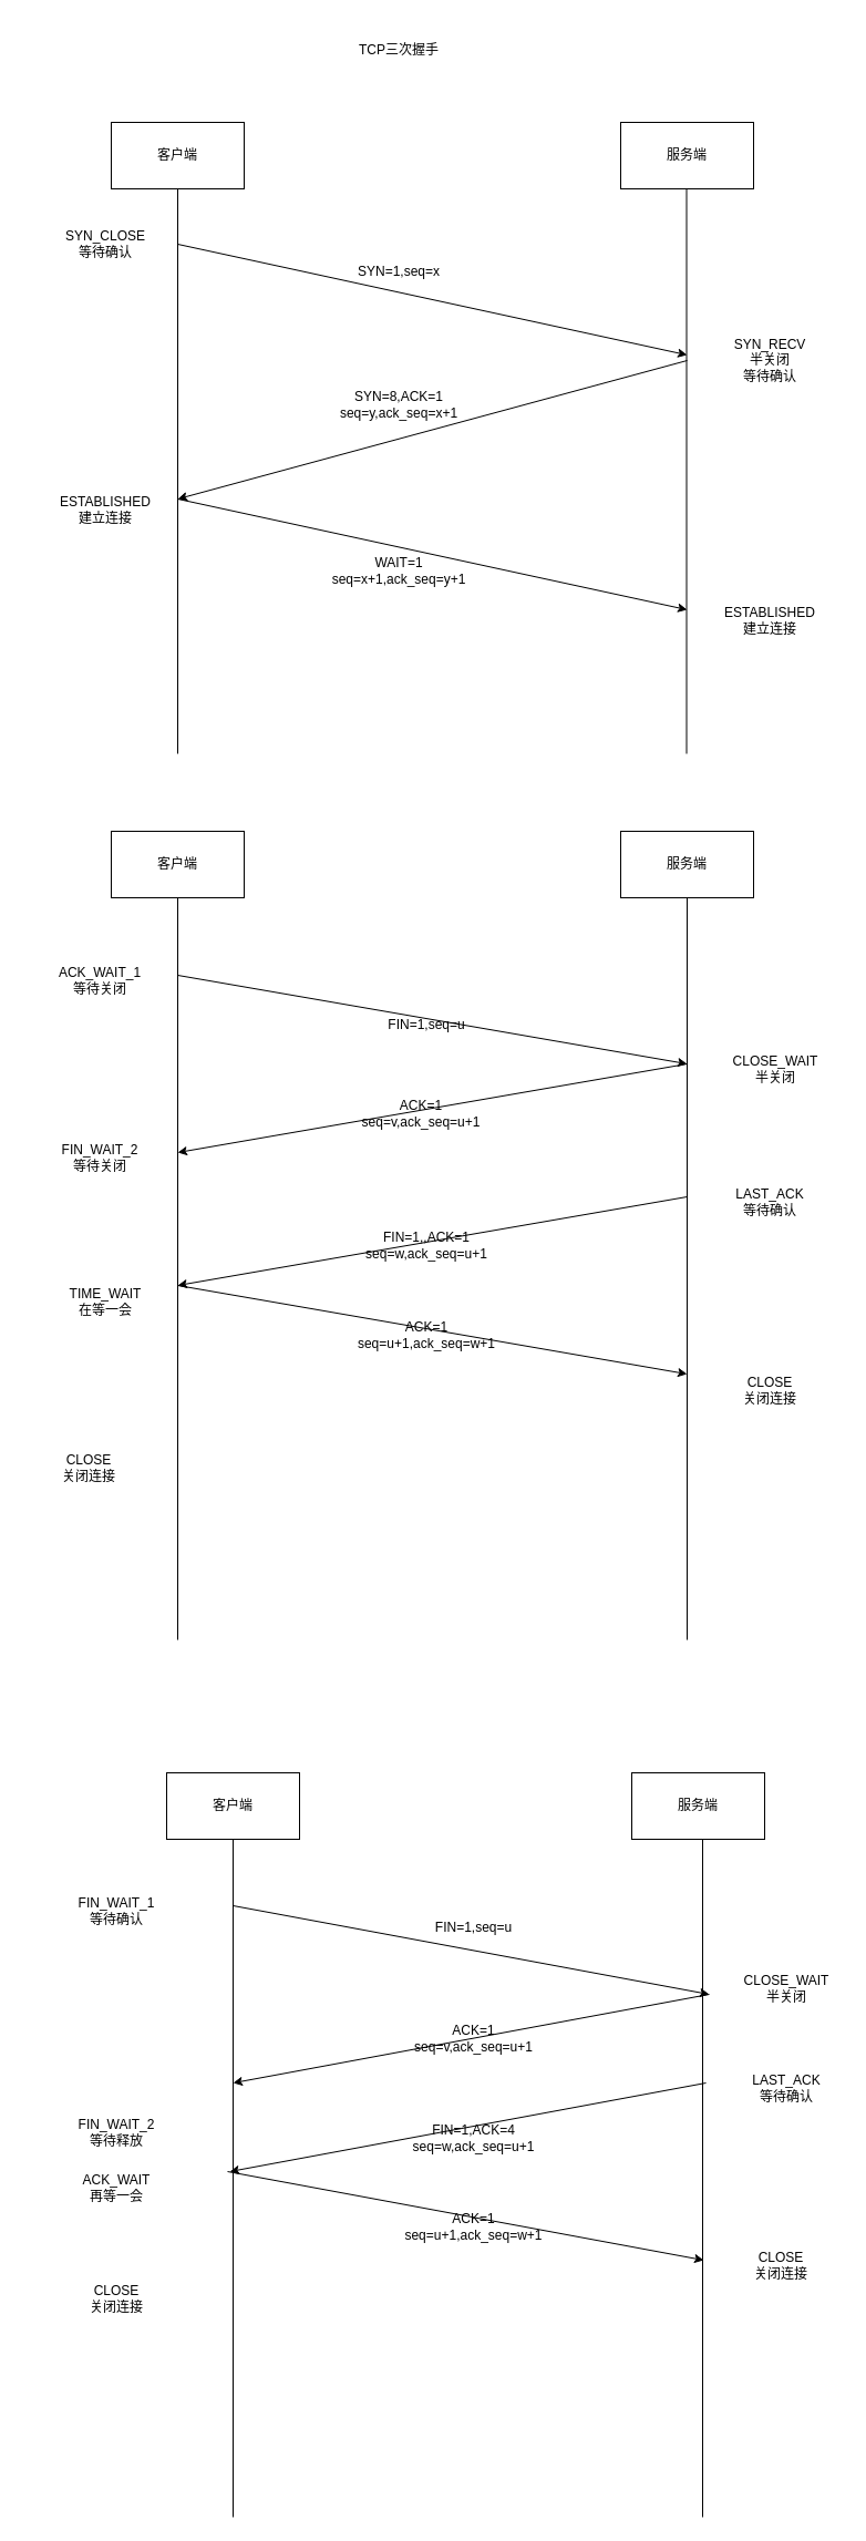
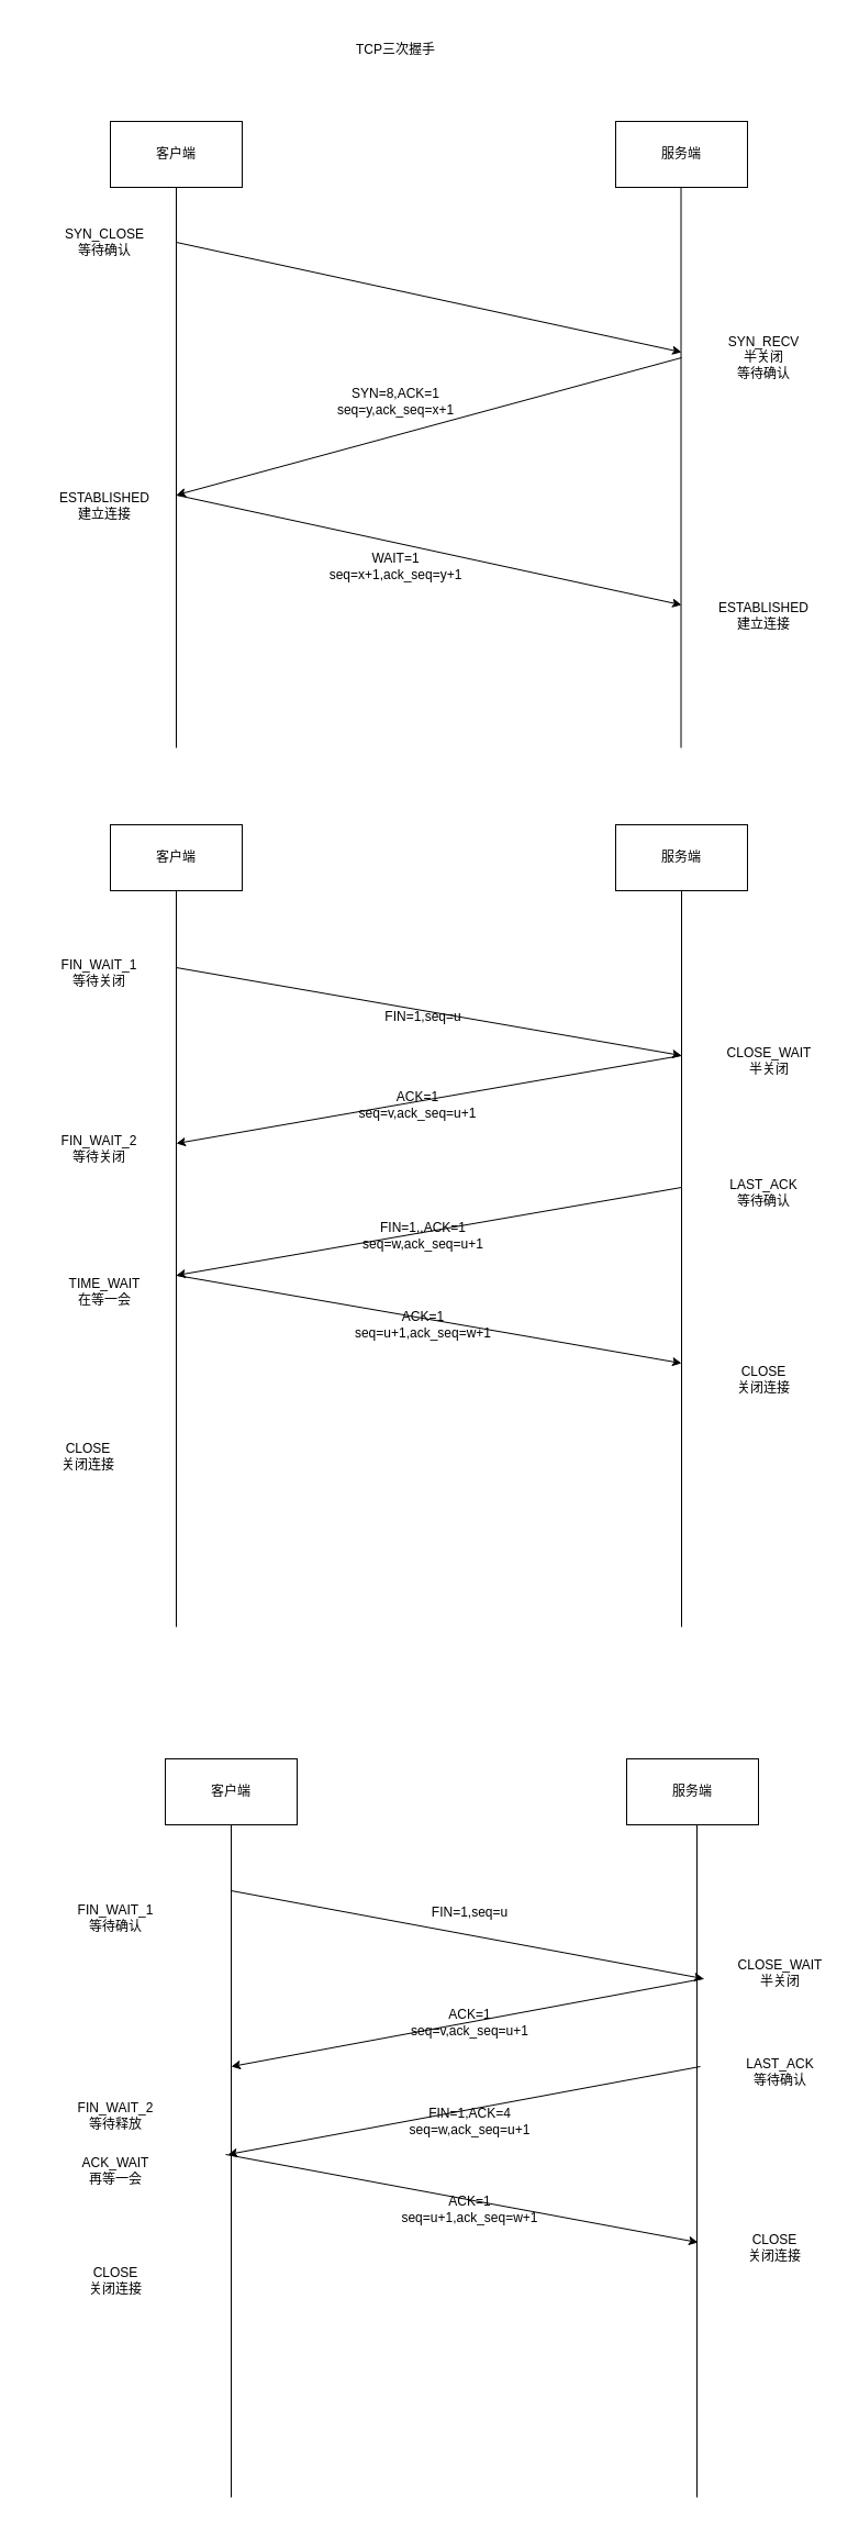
  <mxCell id="0" />
  <mxCell id="1" parent="0" />
  <mxCell id="2" value="客户端" style="rounded=0;whiteSpace=wrap;html=1;" parent="1" vertex="1"><mxGeometry x="100" y="110" width="120" height="60" as="geometry" /></mxCell>
  <mxCell id="3" value="服务端" style="rounded=0;whiteSpace=wrap;html=1;" parent="1" vertex="1"><mxGeometry x="560" y="110" width="120" height="60" as="geometry" /></mxCell>
  <mxCell id="4" value="" style="endArrow=none;html=1;" parent="1" edge="1"><mxGeometry width="50" height="50" relative="1" as="geometry"><mxPoint x="160" y="680" as="sourcePoint" /><mxPoint x="160" y="170" as="targetPoint" /></mxGeometry></mxCell>
  <mxCell id="5" value="" style="endArrow=none;html=1;" parent="1" edge="1"><mxGeometry width="50" height="50" relative="1" as="geometry"><mxPoint x="619.5" y="680" as="sourcePoint" /><mxPoint x="619.5" y="170" as="targetPoint" /></mxGeometry></mxCell>
  <mxCell id="6" value="SYN_CLOSE&lt;br&gt;等待确认" style="text;html=1;strokeColor=none;fillColor=none;align=center;verticalAlign=middle;whiteSpace=wrap;rounded=0;" parent="1" vertex="1"><mxGeometry x="50" y="200" width="90" height="40" as="geometry" /></mxCell>
  <mxCell id="7" value="" style="endArrow=classic;html=1;" parent="1" edge="1"><mxGeometry width="50" height="50" relative="1" as="geometry"><mxPoint x="160" y="220" as="sourcePoint" /><mxPoint x="620" y="320" as="targetPoint" /></mxGeometry></mxCell>
- <mxCell id="8" value="SYN=1,seq=x" style="text;html=1;strokeColor=none;fillColor=none;align=center;verticalAlign=middle;whiteSpace=wrap;rounded=0;" parent="1" vertex="1"><mxGeometry x="300" y="220" width="120" height="50" as="geometry" /></mxCell>
  <mxCell id="9" value="SYN_RECV&lt;br&gt;半关闭&lt;br&gt;等待确认" style="text;html=1;strokeColor=none;fillColor=none;align=center;verticalAlign=middle;whiteSpace=wrap;rounded=0;" parent="1" vertex="1"><mxGeometry x="630" y="300" width="130" height="50" as="geometry" /></mxCell>
  <mxCell id="10" value="" style="endArrow=classic;html=1;" parent="1" edge="1"><mxGeometry width="50" height="50" relative="1" as="geometry"><mxPoint x="620" y="325" as="sourcePoint" /><mxPoint x="160" y="450" as="targetPoint" /></mxGeometry></mxCell>
  <mxCell id="11" value="SYN=8,ACK=1&lt;br&gt;seq=y,ack_seq=x+1" style="text;html=1;strokeColor=none;fillColor=none;align=center;verticalAlign=middle;whiteSpace=wrap;rounded=0;" parent="1" vertex="1"><mxGeometry x="300" y="340" width="120" height="50" as="geometry" /></mxCell>
  <mxCell id="12" value="ESTABLISHED&lt;br&gt;建立连接" style="text;html=1;strokeColor=none;fillColor=none;align=center;verticalAlign=middle;whiteSpace=wrap;rounded=0;" parent="1" vertex="1"><mxGeometry x="50" y="430" width="90" height="60" as="geometry" /></mxCell>
  <mxCell id="13" value="" style="endArrow=classic;html=1;" parent="1" edge="1"><mxGeometry width="50" height="50" relative="1" as="geometry"><mxPoint x="160" y="450" as="sourcePoint" /><mxPoint x="620" y="550" as="targetPoint" /></mxGeometry></mxCell>
  <mxCell id="14" value="WAIT=1&lt;br&gt;seq=x+1,ack_seq=y+1" style="text;html=1;strokeColor=none;fillColor=none;align=center;verticalAlign=middle;whiteSpace=wrap;rounded=0;" parent="1" vertex="1"><mxGeometry x="300" y="490" width="120" height="50" as="geometry" /></mxCell>
  <mxCell id="15" value="ESTABLISHED&lt;br&gt;建立连接" style="text;html=1;strokeColor=none;fillColor=none;align=center;verticalAlign=middle;whiteSpace=wrap;rounded=0;" parent="1" vertex="1"><mxGeometry x="650" y="530" width="90" height="60" as="geometry" /></mxCell>
  <mxCell id="16" value="TCP三次握手" style="text;html=1;strokeColor=none;fillColor=none;align=center;verticalAlign=middle;whiteSpace=wrap;rounded=0;" parent="1" vertex="1"><mxGeometry x="210" y="20" width="300" height="50" as="geometry" /></mxCell>
  <mxCell id="17" value="客户端" style="rounded=0;whiteSpace=wrap;html=1;" parent="1" vertex="1"><mxGeometry x="100" y="750" width="120" height="60" as="geometry" /></mxCell>
  <mxCell id="18" value="服务端" style="rounded=0;whiteSpace=wrap;html=1;" parent="1" vertex="1"><mxGeometry x="560" y="750" width="120" height="60" as="geometry" /></mxCell>
  <mxCell id="19" value="" style="endArrow=none;html=1;entryX=0.5;entryY=1;entryDx=0;entryDy=0;" parent="1" target="17" edge="1"><mxGeometry width="50" height="50" relative="1" as="geometry"><mxPoint x="160" y="1480" as="sourcePoint" /><mxPoint x="180" y="920" as="targetPoint" /></mxGeometry></mxCell>
  <mxCell id="20" value="" style="endArrow=none;html=1;entryX=0.5;entryY=1;entryDx=0;entryDy=0;" parent="1" target="18" edge="1"><mxGeometry width="50" height="50" relative="1" as="geometry"><mxPoint x="620" y="1480" as="sourcePoint" /><mxPoint x="650" y="890" as="targetPoint" /></mxGeometry></mxCell>
- <mxCell id="21" value="ACK_WAIT_1&lt;br&gt;等待关闭" style="text;html=1;strokeColor=none;fillColor=none;align=center;verticalAlign=middle;whiteSpace=wrap;rounded=0;" parent="1" vertex="1"><mxGeometry x="30" y="840" width="120" height="90" as="geometry" /></mxCell>
+ <mxCell id="21" value="FIN_WAIT_1&lt;br&gt;等待关闭" style="text;html=1;strokeColor=none;fillColor=none;align=center;verticalAlign=middle;whiteSpace=wrap;rounded=0;" parent="1" vertex="1"><mxGeometry x="30" y="840" width="120" height="90" as="geometry" /></mxCell>
  <mxCell id="22" value="" style="endArrow=classic;html=1;" parent="1" edge="1"><mxGeometry width="50" height="50" relative="1" as="geometry"><mxPoint x="160" y="880" as="sourcePoint" /><mxPoint x="620" y="960" as="targetPoint" /></mxGeometry></mxCell>
  <mxCell id="23" value="FIN=1,seq=u" style="text;html=1;strokeColor=none;fillColor=none;align=center;verticalAlign=middle;whiteSpace=wrap;rounded=0;" parent="1" vertex="1"><mxGeometry x="290" y="890" width="190" height="70" as="geometry" /></mxCell>
  <mxCell id="24" value="CLOSE_WAIT&lt;br&gt;半关闭" style="text;html=1;strokeColor=none;fillColor=none;align=center;verticalAlign=middle;whiteSpace=wrap;rounded=0;" parent="1" vertex="1"><mxGeometry x="640" y="920" width="120" height="90" as="geometry" /></mxCell>
  <mxCell id="25" value="" style="endArrow=classic;html=1;" parent="1" edge="1"><mxGeometry width="50" height="50" relative="1" as="geometry"><mxPoint x="620" y="960" as="sourcePoint" /><mxPoint x="160" y="1040" as="targetPoint" /></mxGeometry></mxCell>
  <mxCell id="26" value="ACK=1&lt;br&gt;seq=v,ack_seq=u+1" style="text;html=1;strokeColor=none;fillColor=none;align=center;verticalAlign=middle;whiteSpace=wrap;rounded=0;" parent="1" vertex="1"><mxGeometry x="290" y="960" width="180" height="90" as="geometry" /></mxCell>
  <mxCell id="27" value="FIN_WAIT_2&lt;br&gt;等待关闭" style="text;html=1;strokeColor=none;fillColor=none;align=center;verticalAlign=middle;whiteSpace=wrap;rounded=0;" parent="1" vertex="1"><mxGeometry x="30" y="1000" width="120" height="90" as="geometry" /></mxCell>
  <mxCell id="28" value="LAST_ACK&lt;br&gt;等待确认" style="text;html=1;strokeColor=none;fillColor=none;align=center;verticalAlign=middle;whiteSpace=wrap;rounded=0;" parent="1" vertex="1"><mxGeometry x="635" y="1040" width="120" height="90" as="geometry" /></mxCell>
  <mxCell id="29" value="TIME_WAIT&lt;br&gt;在等一会" style="text;html=1;strokeColor=none;fillColor=none;align=center;verticalAlign=middle;whiteSpace=wrap;rounded=0;" parent="1" vertex="1"><mxGeometry x="35" y="1130" width="120" height="90" as="geometry" /></mxCell>
  <mxCell id="30" value="" style="endArrow=classic;html=1;" parent="1" edge="1"><mxGeometry width="50" height="50" relative="1" as="geometry"><mxPoint x="620" y="1080" as="sourcePoint" /><mxPoint x="160" y="1160" as="targetPoint" /></mxGeometry></mxCell>
  <mxCell id="31" value="FIN=1,,ACK=1&lt;br&gt;seq=w,ack_seq=u+1" style="text;html=1;strokeColor=none;fillColor=none;align=center;verticalAlign=middle;whiteSpace=wrap;rounded=0;" parent="1" vertex="1"><mxGeometry x="295" y="1079" width="180" height="90" as="geometry" /></mxCell>
  <mxCell id="32" value="CLOSE&lt;br&gt;关闭连接" style="text;html=1;strokeColor=none;fillColor=none;align=center;verticalAlign=middle;whiteSpace=wrap;rounded=0;" parent="1" vertex="1"><mxGeometry y="1280" width="120" height="90" as="geometry" x="20" /></mxCell>
  <mxCell id="33" value="CLOSE&lt;br&gt;关闭连接" style="text;html=1;strokeColor=none;fillColor=none;align=center;verticalAlign=middle;whiteSpace=wrap;rounded=0;" parent="1" vertex="1"><mxGeometry x="635" y="1210" width="120" height="90" as="geometry" /></mxCell>
  <mxCell id="34" value="" style="endArrow=classic;html=1;" parent="1" edge="1"><mxGeometry width="50" height="50" relative="1" as="geometry"><mxPoint x="160" y="1160" as="sourcePoint" /><mxPoint x="620" y="1240" as="targetPoint" /></mxGeometry></mxCell>
  <mxCell id="35" value="ACK=1&lt;br&gt;seq=u+1,ack_seq=w+1" style="text;html=1;strokeColor=none;fillColor=none;align=center;verticalAlign=middle;whiteSpace=wrap;rounded=0;" parent="1" vertex="1"><mxGeometry x="295" y="1160" width="180" height="90" as="geometry" /></mxCell>
  <mxCell id="36" value="客户端" style="rounded=0;whiteSpace=wrap;html=1;" vertex="1" parent="1"><mxGeometry x="150" y="1600" width="120" height="60" as="geometry" /></mxCell>
  <mxCell id="37" value="服务端" style="rounded=0;whiteSpace=wrap;html=1;" vertex="1" parent="1"><mxGeometry x="570" y="1600" width="120" height="60" as="geometry" /></mxCell>
  <mxCell id="38" value="" style="endArrow=none;html=1;entryX=0.5;entryY=1;entryDx=0;entryDy=0;" edge="1" parent="1" target="36"><mxGeometry width="50" height="50" relative="1" as="geometry"><mxPoint x="210" y="2272" as="sourcePoint" /><mxPoint x="240" y="1780" as="targetPoint" /></mxGeometry></mxCell>
  <mxCell id="39" value="" style="endArrow=none;html=1;entryX=0.5;entryY=1;entryDx=0;entryDy=0;" edge="1" parent="1"><mxGeometry width="50" height="50" relative="1" as="geometry"><mxPoint x="634" y="2272" as="sourcePoint" /><mxPoint x="634" y="1660" as="targetPoint" /></mxGeometry></mxCell>
- <mxCell id="40" value="FIN_WAIT_1&lt;br&gt;等待确认" style="text;html=1;strokeColor=none;fillColor=none;align=center;verticalAlign=middle;whiteSpace=wrap;rounded=0;" vertex="1" parent="1"><mxGeometry x="55" y="1690" width="100" height="70" as="geometry" /></mxCell>
+ <mxCell id="40" value="FIN_WAIT_1&lt;br&gt;等待确认" style="text;html=1;strokeColor=none;fillColor=none;align=center;verticalAlign=middle;whiteSpace=wrap;rounded=0;" vertex="1" parent="1"><mxGeometry x="55" y="1710" width="100" height="70" as="geometry" /></mxCell>
  <mxCell id="41" value="FIN_WAIT_2&lt;br&gt;等待释放" style="text;html=1;strokeColor=none;fillColor=none;align=center;verticalAlign=middle;whiteSpace=wrap;rounded=0;" vertex="1" parent="1"><mxGeometry x="55" y="1890" width="100" height="70" as="geometry" /></mxCell>
  <mxCell id="42" value="" style="endArrow=classic;html=1;" edge="1" parent="1"><mxGeometry width="50" height="50" relative="1" as="geometry"><mxPoint x="210" y="1720" as="sourcePoint" /><mxPoint x="640" y="1800" as="targetPoint" /></mxGeometry></mxCell>
  <mxCell id="43" value="FIN=1,seq=u" style="text;html=1;strokeColor=none;fillColor=none;align=center;verticalAlign=middle;whiteSpace=wrap;rounded=0;" vertex="1" parent="1"><mxGeometry x="350" y="1700" width="155" height="80" as="geometry" /></mxCell>
  <mxCell id="44" value="CLOSE_WAIT&lt;br&gt;半关闭" style="text;html=1;strokeColor=none;fillColor=none;align=center;verticalAlign=middle;whiteSpace=wrap;rounded=0;" vertex="1" parent="1"><mxGeometry x="660" y="1760" width="100" height="70" as="geometry" /></mxCell>
  <mxCell id="45" value="" style="endArrow=classic;html=1;" edge="1" parent="1"><mxGeometry width="50" height="50" relative="1" as="geometry"><mxPoint x="640" y="1800" as="sourcePoint" /><mxPoint x="210" y="1880" as="targetPoint" /></mxGeometry></mxCell>
  <mxCell id="46" value="ACK=1&lt;br&gt;seq=v,ack_seq=u+1" style="text;html=1;strokeColor=none;fillColor=none;align=center;verticalAlign=middle;whiteSpace=wrap;rounded=0;" vertex="1" parent="1"><mxGeometry x="350" y="1800" width="155" height="80" as="geometry" /></mxCell>
  <mxCell id="47" value="LAST_ACK&lt;br&gt;等待确认" style="text;html=1;strokeColor=none;fillColor=none;align=center;verticalAlign=middle;whiteSpace=wrap;rounded=0;" vertex="1" parent="1"><mxGeometry x="660" y="1850" width="100" height="70" as="geometry" /></mxCell>
  <mxCell id="48" value="" style="endArrow=classic;html=1;" edge="1" parent="1"><mxGeometry width="50" height="50" relative="1" as="geometry"><mxPoint x="637" y="1880" as="sourcePoint" /><mxPoint x="207" y="1960" as="targetPoint" /></mxGeometry></mxCell>
  <mxCell id="49" value="FIN=1,ACK=4&lt;br&gt;seq=w,ack_seq=u+1" style="text;html=1;strokeColor=none;fillColor=none;align=center;verticalAlign=middle;whiteSpace=wrap;rounded=0;" vertex="1" parent="1"><mxGeometry x="350" y="1890" width="155" height="80" as="geometry" /></mxCell>
  <mxCell id="50" value="" style="endArrow=classic;html=1;" edge="1" parent="1"><mxGeometry width="50" height="50" relative="1" as="geometry"><mxPoint x="205" y="1960" as="sourcePoint" /><mxPoint x="635" y="2040" as="targetPoint" /></mxGeometry></mxCell>
  <mxCell id="51" value="CLOSE&lt;br&gt;关闭连接" style="text;html=1;strokeColor=none;fillColor=none;align=center;verticalAlign=middle;whiteSpace=wrap;rounded=0;" vertex="1" parent="1"><mxGeometry x="655" y="2010" width="100" height="70" as="geometry" /></mxCell>
  <mxCell id="52" value="ACK_WAIT&lt;br&gt;再等一会" style="text;html=1;strokeColor=none;fillColor=none;align=center;verticalAlign=middle;whiteSpace=wrap;rounded=0;" vertex="1" parent="1"><mxGeometry x="55" y="1940" width="100" height="70" as="geometry" /></mxCell>
  <mxCell id="53" value="CLOSE&lt;br&gt;关闭连接" style="text;html=1;strokeColor=none;fillColor=none;align=center;verticalAlign=middle;whiteSpace=wrap;rounded=0;" vertex="1" parent="1"><mxGeometry x="55" y="2040" width="100" height="70" as="geometry" /></mxCell>
  <mxCell id="54" value="ACK=1&lt;br&gt;seq=u+1,ack_seq=w+1" style="text;html=1;strokeColor=none;fillColor=none;align=center;verticalAlign=middle;whiteSpace=wrap;rounded=0;" vertex="1" parent="1"><mxGeometry x="350" y="1970" width="155" height="80" as="geometry" /></mxCell>
